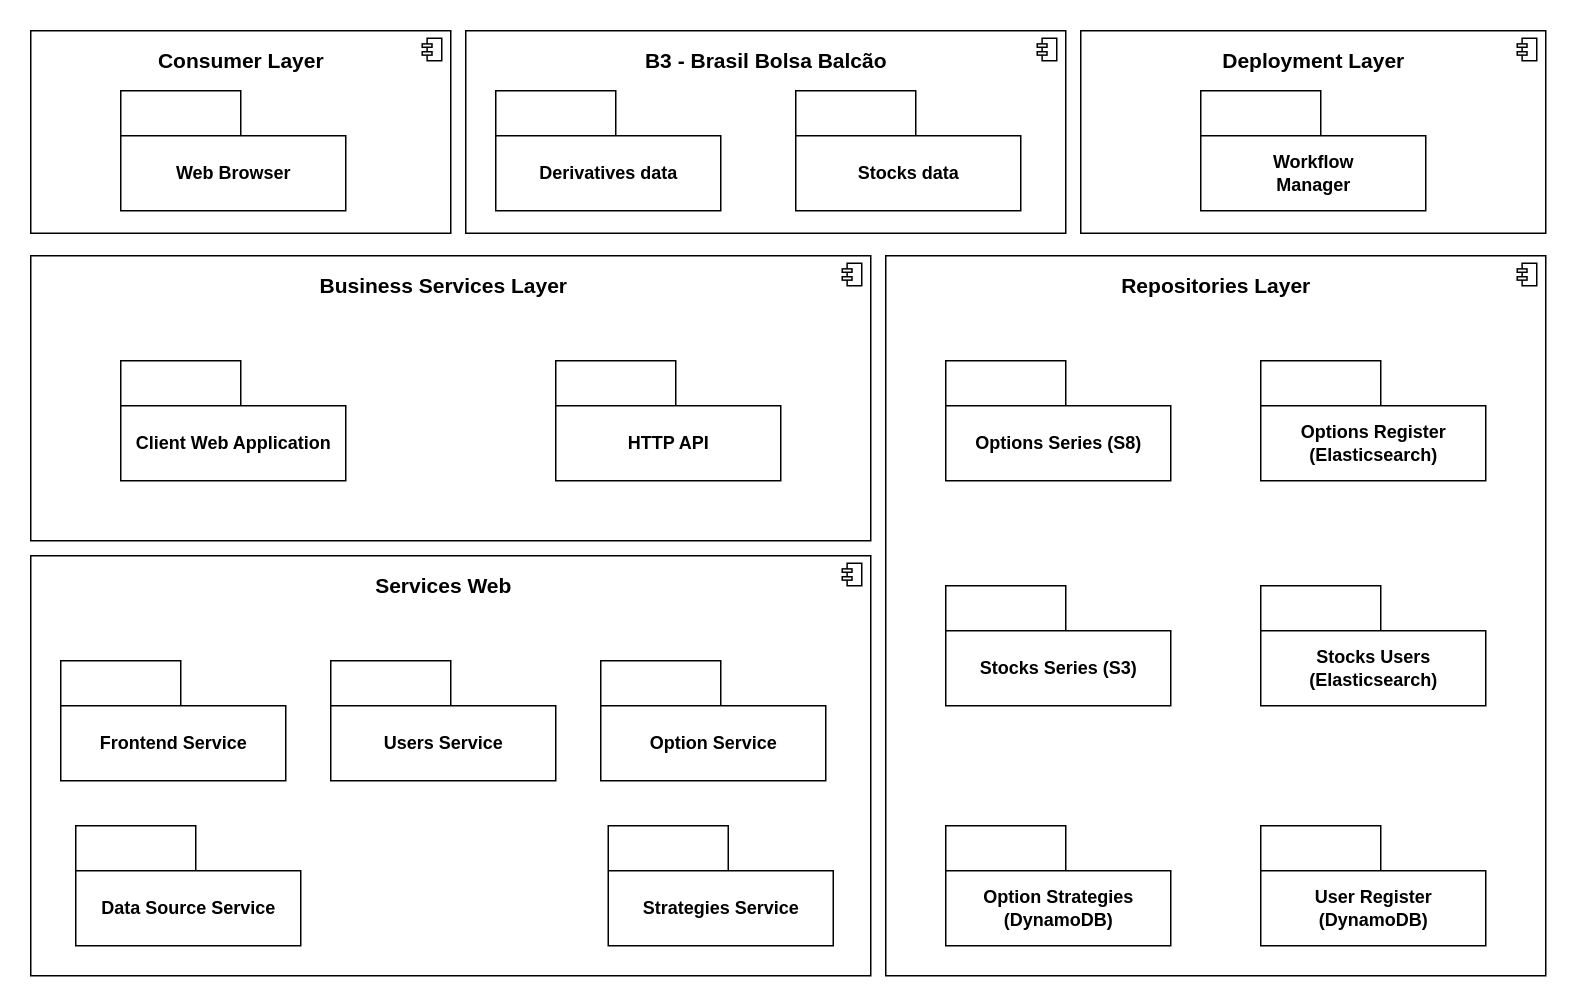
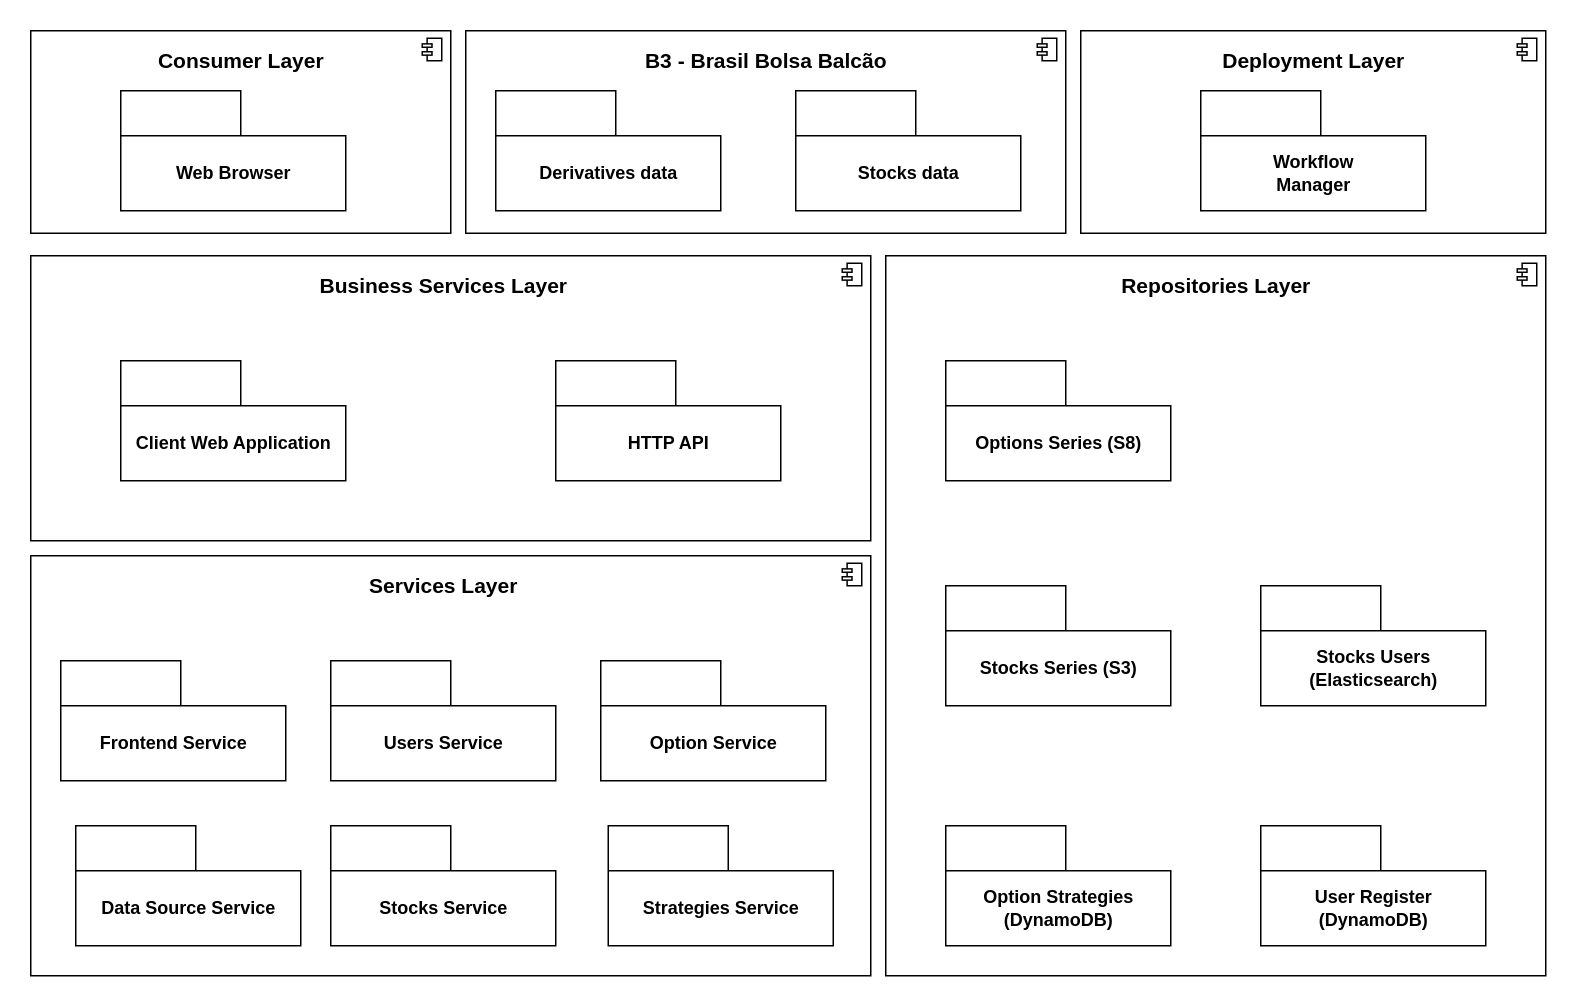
  <mxCell id="0" />
  <mxCell id="1" parent="0" />
  <mxCell id="2" value="" style="html=1;outlineConnect=0;whiteSpace=wrap;shape=mxgraph.archimate3.application;appType=comp;archiType=square;align=center;" vertex="1" parent="1"><mxGeometry x="310" y="20" width="400" height="135" as="geometry" /></mxCell>
  <mxCell id="3" value="Derivatives data" style="shape=folder;fontStyle=1;tabWidth=80;tabHeight=30;tabPosition=left;html=1;boundedLbl=1;" vertex="1" parent="1"><mxGeometry x="330" y="60" width="150" height="80" as="geometry" /></mxCell>
  <mxCell id="4" value="B3 - Brasil Bolsa Balcão" style="text;html=1;align=center;verticalAlign=middle;resizable=0;points=[];autosize=1;strokeColor=none;fillColor=none;fontStyle=1;fontSize=14;" vertex="1" parent="1"><mxGeometry x="420" y="30" width="180" height="20" as="geometry" /></mxCell>
  <mxCell id="5" value="" style="html=1;outlineConnect=0;whiteSpace=wrap;shape=mxgraph.archimate3.application;appType=comp;archiType=square;align=center;" vertex="1" parent="1"><mxGeometry x="590" y="170" width="440" height="480" as="geometry" /></mxCell>
  <mxCell id="6" value="Repositories Layer" style="text;html=1;align=center;verticalAlign=middle;resizable=0;points=[];autosize=1;strokeColor=none;fillColor=none;fontStyle=1;fontSize=14;" vertex="1" parent="1"><mxGeometry x="740" y="180" width="140" height="20" as="geometry" /></mxCell>
  <mxCell id="7" value="Options Series (S8)" style="shape=folder;fontStyle=1;tabWidth=80;tabHeight=30;tabPosition=left;html=1;boundedLbl=1;" vertex="1" parent="1"><mxGeometry x="630" y="240" width="150" height="80" as="geometry" /></mxCell>
- <mxCell id="8" value="Options Register &lt;br&gt;(Elasticsearch)" style="shape=folder;fontStyle=1;tabWidth=80;tabHeight=30;tabPosition=left;html=1;boundedLbl=1;" vertex="1" parent="1"><mxGeometry x="840" y="240" width="150" height="80" as="geometry" /></mxCell>
  <mxCell id="9" value="" style="html=1;outlineConnect=0;whiteSpace=wrap;shape=mxgraph.archimate3.application;appType=comp;archiType=square;align=center;" vertex="1" parent="1"><mxGeometry x="20" y="20" width="280" height="135" as="geometry" /></mxCell>
  <mxCell id="10" value="Web Browser" style="shape=folder;fontStyle=1;tabWidth=80;tabHeight=30;tabPosition=left;html=1;boundedLbl=1;" vertex="1" parent="1"><mxGeometry x="80" y="60" width="150" height="80" as="geometry" /></mxCell>
  <mxCell id="11" value="Consumer Layer" style="text;html=1;align=center;verticalAlign=middle;resizable=0;points=[];autosize=1;strokeColor=none;fillColor=none;fontStyle=1;fontSize=14;" vertex="1" parent="1"><mxGeometry x="95" y="30" width="130" height="20" as="geometry" /></mxCell>
  <mxCell id="12" value="Stocks data" style="shape=folder;fontStyle=1;tabWidth=80;tabHeight=30;tabPosition=left;html=1;boundedLbl=1;" vertex="1" parent="1"><mxGeometry x="530" y="60" width="150" height="80" as="geometry" /></mxCell>
  <mxCell id="13" value="" style="html=1;outlineConnect=0;whiteSpace=wrap;shape=mxgraph.archimate3.application;appType=comp;archiType=square;align=center;" vertex="1" parent="1"><mxGeometry x="20" y="170" width="560" height="190" as="geometry" /></mxCell>
  <mxCell id="14" value="Business Services Layer" style="text;html=1;align=center;verticalAlign=middle;resizable=0;points=[];autosize=1;strokeColor=none;fillColor=none;fontStyle=1;fontSize=14;" vertex="1" parent="1"><mxGeometry x="205" y="180" width="180" height="20" as="geometry" /></mxCell>
  <mxCell id="15" value="Client Web Application" style="shape=folder;fontStyle=1;tabWidth=80;tabHeight=30;tabPosition=left;html=1;boundedLbl=1;" vertex="1" parent="1"><mxGeometry x="80" y="240" width="150" height="80" as="geometry" /></mxCell>
  <mxCell id="16" value="HTTP API" style="shape=folder;fontStyle=1;tabWidth=80;tabHeight=30;tabPosition=left;html=1;boundedLbl=1;" vertex="1" parent="1"><mxGeometry x="370" y="240" width="150" height="80" as="geometry" /></mxCell>
  <mxCell id="17" value="Stocks Series (S3)" style="shape=folder;fontStyle=1;tabWidth=80;tabHeight=30;tabPosition=left;html=1;boundedLbl=1;" vertex="1" parent="1"><mxGeometry x="630" y="390" width="150" height="80" as="geometry" /></mxCell>
  <mxCell id="18" value="Stocks Users &lt;br&gt;(Elasticsearch)" style="shape=folder;fontStyle=1;tabWidth=80;tabHeight=30;tabPosition=left;html=1;boundedLbl=1;" vertex="1" parent="1"><mxGeometry x="840" y="390" width="150" height="80" as="geometry" /></mxCell>
  <mxCell id="19" value="Option Strategies&lt;br&gt;(DynamoDB)" style="shape=folder;fontStyle=1;tabWidth=80;tabHeight=30;tabPosition=left;html=1;boundedLbl=1;" vertex="1" parent="1"><mxGeometry x="630" y="550" width="150" height="80" as="geometry" /></mxCell>
  <mxCell id="20" value="User Register&lt;br&gt;(DynamoDB)" style="shape=folder;fontStyle=1;tabWidth=80;tabHeight=30;tabPosition=left;html=1;boundedLbl=1;" vertex="1" parent="1"><mxGeometry x="840" y="550" width="150" height="80" as="geometry" /></mxCell>
  <mxCell id="21" value="" style="html=1;outlineConnect=0;whiteSpace=wrap;shape=mxgraph.archimate3.application;appType=comp;archiType=square;align=center;" vertex="1" parent="1"><mxGeometry x="20" y="370" width="560" height="280" as="geometry" /></mxCell>
- <mxCell id="22" value="Services Web" style="text;html=1;align=center;verticalAlign=middle;resizable=0;points=[];autosize=1;strokeColor=none;fillColor=none;fontStyle=1;fontSize=14;" vertex="1" parent="1"><mxGeometry x="240" y="380" width="110" height="20" as="geometry" /></mxCell>
+ <mxCell id="22" value="Services Layer" style="text;html=1;align=center;verticalAlign=middle;resizable=0;points=[];autosize=1;strokeColor=none;fillColor=none;fontStyle=1;fontSize=14;" vertex="1" parent="1"><mxGeometry x="240" y="380" width="110" height="20" as="geometry" /></mxCell>
  <mxCell id="23" value="Users Service" style="shape=folder;fontStyle=1;tabWidth=80;tabHeight=30;tabPosition=left;html=1;boundedLbl=1;" vertex="1" parent="1"><mxGeometry x="220" y="440" width="150" height="80" as="geometry" /></mxCell>
  <mxCell id="24" value="Option Service" style="shape=folder;fontStyle=1;tabWidth=80;tabHeight=30;tabPosition=left;html=1;boundedLbl=1;" vertex="1" parent="1"><mxGeometry x="400" y="440" width="150" height="80" as="geometry" /></mxCell>
  <mxCell id="25" value="Data Source Service" style="shape=folder;fontStyle=1;tabWidth=80;tabHeight=30;tabPosition=left;html=1;boundedLbl=1;" vertex="1" parent="1"><mxGeometry x="50" y="550" width="150" height="80" as="geometry" /></mxCell>
+ <mxCell id="26" value="Stocks Service" style="shape=folder;fontStyle=1;tabWidth=80;tabHeight=30;tabPosition=left;html=1;boundedLbl=1;" vertex="1" parent="1"><mxGeometry x="220" y="550" width="150" height="80" as="geometry" /></mxCell>
  <mxCell id="27" value="Strategies Service" style="shape=folder;fontStyle=1;tabWidth=80;tabHeight=30;tabPosition=left;html=1;boundedLbl=1;" vertex="1" parent="1"><mxGeometry x="405" y="550" width="150" height="80" as="geometry" /></mxCell>
  <mxCell id="28" value="Frontend Service" style="shape=folder;fontStyle=1;tabWidth=80;tabHeight=30;tabPosition=left;html=1;boundedLbl=1;" vertex="1" parent="1"><mxGeometry x="40" y="440" width="150" height="80" as="geometry" /></mxCell>
  <mxCell id="29" value="" style="html=1;outlineConnect=0;whiteSpace=wrap;shape=mxgraph.archimate3.application;appType=comp;archiType=square;align=center;" vertex="1" parent="1"><mxGeometry x="720" y="20" width="310" height="135" as="geometry" /></mxCell>
  <mxCell id="30" value="Workflow&lt;br&gt;Manager" style="shape=folder;fontStyle=1;tabWidth=80;tabHeight=30;tabPosition=left;html=1;boundedLbl=1;" vertex="1" parent="1"><mxGeometry x="800" y="60" width="150" height="80" as="geometry" /></mxCell>
  <mxCell id="31" value="Deployment Layer" style="text;html=1;align=center;verticalAlign=middle;resizable=0;points=[];autosize=1;strokeColor=none;fillColor=none;fontStyle=1;fontSize=14;" vertex="1" parent="1"><mxGeometry x="805" y="30" width="140" height="20" as="geometry" /></mxCell>
